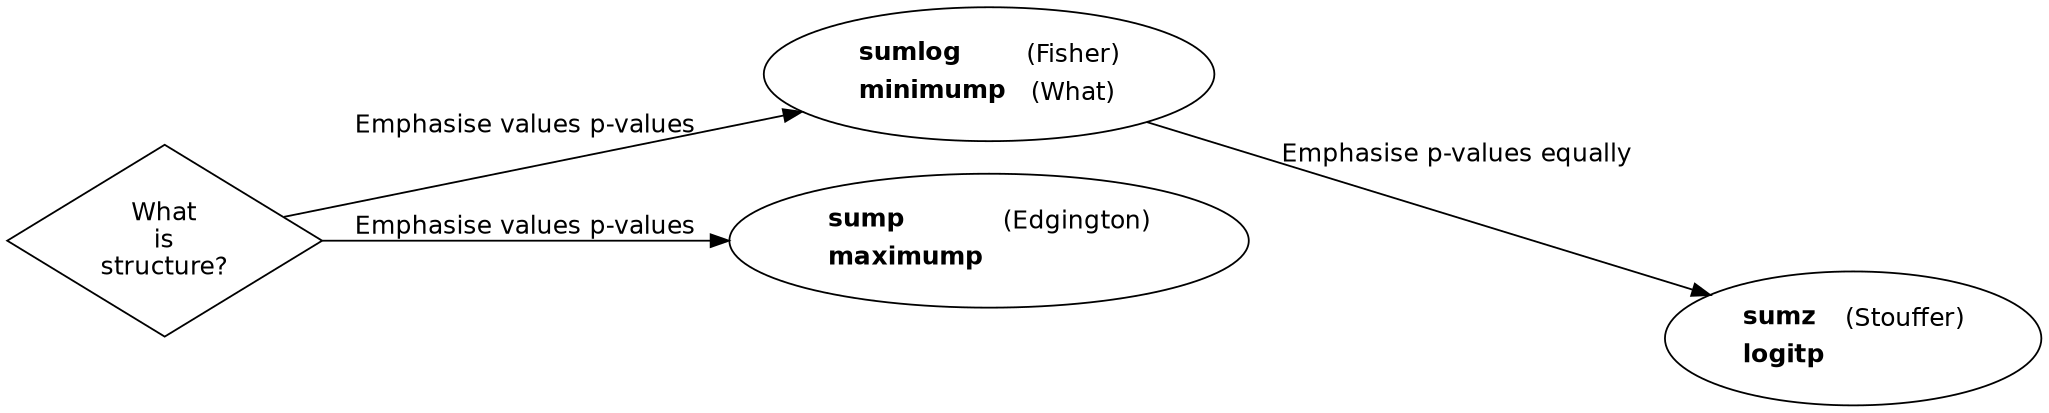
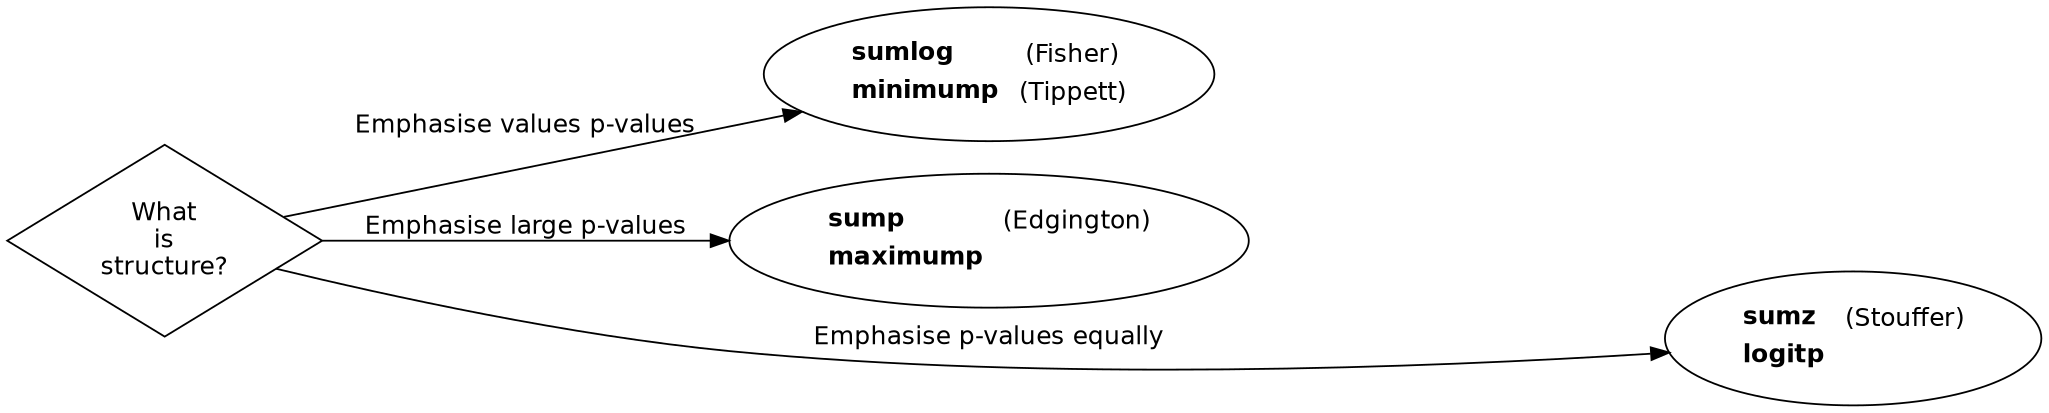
  digraph {
    fontname=Helvetica
    rankdir=LR
    node [fontname=Helvetica]
    edge [fontname=Helvetica]
    n1 [label="What\nis\nstructure?" shape=diamond]
-   n2 [label=<          <TABLE BORDER = "0">          <TR><TD ALIGN = "LEFT"><B>sumlog</B></TD><TD> (Fisher)</TD></TR>          <TR><TD><B>minimump</B></TD><TD> (What)</TD></TR>          </TABLE>      >]
+   n2 [label=<          <TABLE BORDER = "0">          <TR><TD ALIGN = "LEFT"><B>sumlog</B></TD><TD> (Fisher)</TD></TR>          <TR><TD><B>minimump</B></TD><TD> (Tippett)</TD></TR>          </TABLE>      >]
    n3 [label=<          <TABLE BORDER = "0">          <TR><TD ALIGN = "LEFT"><B>sump</B></TD><TD> (Edgington)</TD></TR>          <TR><TD><B>maximump</B></TD></TR>          </TABLE>      >]
    n4 [label=<          <TABLE BORDER = "0">          <TR><TD ALIGN = "LEFT"><B>sumz</B></TD><TD> (Stouffer)</TD></TR>          <TR><TD><B>logitp</B></TD></TR>          </TABLE>      >]
    n1 -> n2 [label="Emphasise values p-values"]
-   n1 -> n3 [label="Emphasise values p-values"]
-   n2 -> n4 [label="Emphasise p-values equally"]
+   n1 -> n3 [label="Emphasise large p-values"]
+   n1 -> n4 [label="Emphasise p-values equally"]
  }
